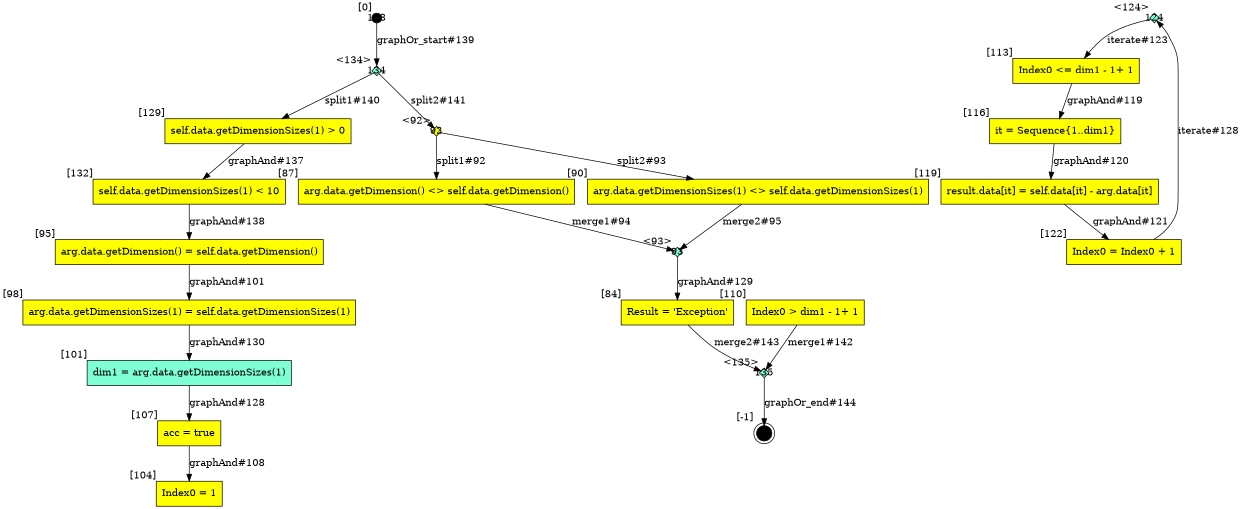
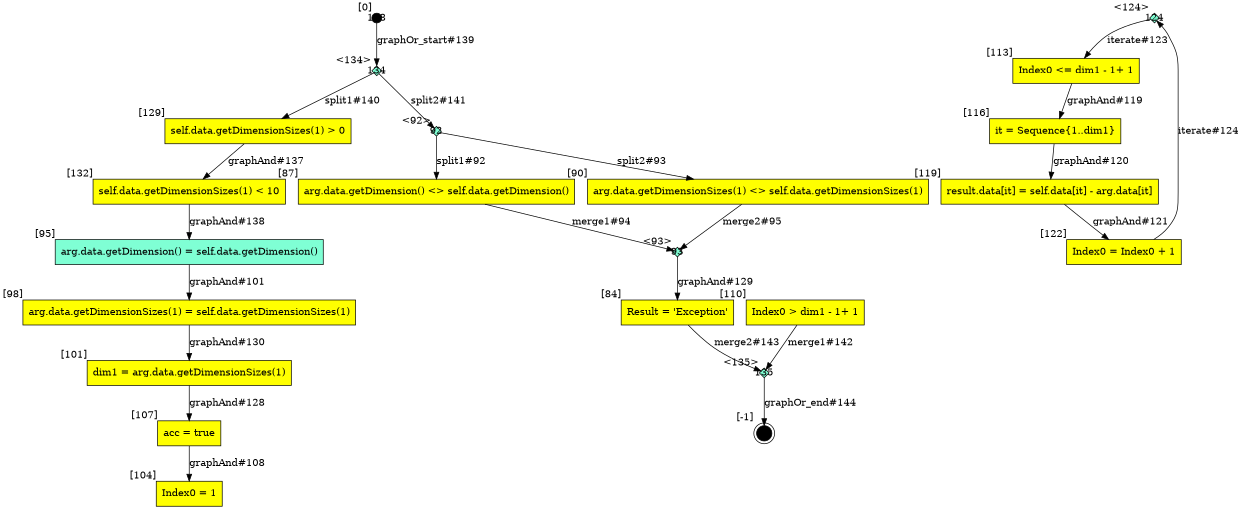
  digraph {
    node [fillcolor=yellow shape=box style=filled]
    128 [fillcolor=black fixedsize=true height=.2 shape=circle width=.2 xlabel="[0]"]
    134 [fillcolor=aquamarine fixedsize=true height=.2 shape=diamond width=.2 xlabel="<134>"]
    n3 [label="self.data.getDimensionSizes(1) > 0" xlabel="[129]"]
-   92 [fixedsize=true height=.2 shape=diamond width=.2 xlabel="<92>"]
+   92 [fillcolor=aquamarine fixedsize=true height=.2 shape=diamond width=.2 xlabel="<92>"]
    n5 [label="self.data.getDimensionSizes(1) < 10" xlabel="[132]"]
-   n6 [label="arg.data.getDimension() = self.data.getDimension()" xlabel="[95]"]
+   n6 [fillcolor=aquamarine label="arg.data.getDimension() = self.data.getDimension()" xlabel="[95]"]
    n7 [label="arg.data.getDimensionSizes(1) = self.data.getDimensionSizes(1)" xlabel="[98]"]
-   n8 [fillcolor=aquamarine label="dim1 = arg.data.getDimensionSizes(1)" xlabel="[101]"]
+   n8 [label="dim1 = arg.data.getDimensionSizes(1)" xlabel="[101]"]
    n9 [label="acc = true" xlabel="[107]"]
    n10 [label="Index0 = 1" xlabel="[104]"]
    n11 [label="arg.data.getDimension() <> self.data.getDimension()" xlabel="[87]"]
    n12 [label="arg.data.getDimensionSizes(1) <> self.data.getDimensionSizes(1)" xlabel="[90]"]
    135 [fillcolor=aquamarine fixedsize=true height=.2 shape=diamond width=.2 xlabel="<135>"]
    85 [fillcolor=black fixedsize=true height=.2 shape=doublecircle width=.2 xlabel="[-1]"]
    124 [fillcolor=aquamarine fixedsize=true height=.2 shape=diamond width=.2 xlabel="<124>"]
    n16 [label="Index0 <= dim1 - 1+ 1" xlabel="[113]"]
    n17 [label="Index0 > dim1 - 1+ 1" xlabel="[110]"]
    n18 [label="it = Sequence{1..dim1}" xlabel="[116]"]
    n19 [label="result.data[it] = self.data[it] - arg.data[it]" xlabel="[119]"]
    n20 [label="Index0 = Index0 + 1" xlabel="[122]"]
    n21 [label="Result = 'Exception'" xlabel="[84]"]
    93 [fillcolor=aquamarine fixedsize=true height=.2 shape=diamond width=.2 xlabel="<93>"]
    128 -> 134 [label="graphOr_start#139"]
    134 -> n3 [label="split1#140"]
    134 -> 92 [label="split2#141"]
    n3 -> n5 [label="graphAnd#137"]
    92 -> n11 [label="split1#92"]
    92 -> n12 [label="split2#93"]
    n5 -> n6 [label="graphAnd#138"]
    n6 -> n7 [label="graphAnd#101"]
    n7 -> n8 [label="graphAnd#130"]
    n8 -> n9 [label="graphAnd#128"]
    n9 -> n10 [label="graphAnd#108"]
    n11 -> 93 [label="merge1#94"]
    n12 -> 93 [label="merge2#95"]
    135 -> 85 [label="graphOr_end#144"]
    124 -> n16 [label="iterate#123"]
    n16 -> n18 [label="graphAnd#119"]
    n17 -> 135 [label="merge1#142"]
    n18 -> n19 [label="graphAnd#120"]
    n19 -> n20 [label="graphAnd#121"]
-   n20 -> 124 [label="iterate#128"]
+   n20 -> 124 [label="iterate#124"]
    n21 -> 135 [label="merge2#143"]
    93 -> n21 [label="graphAnd#129"]
  }
